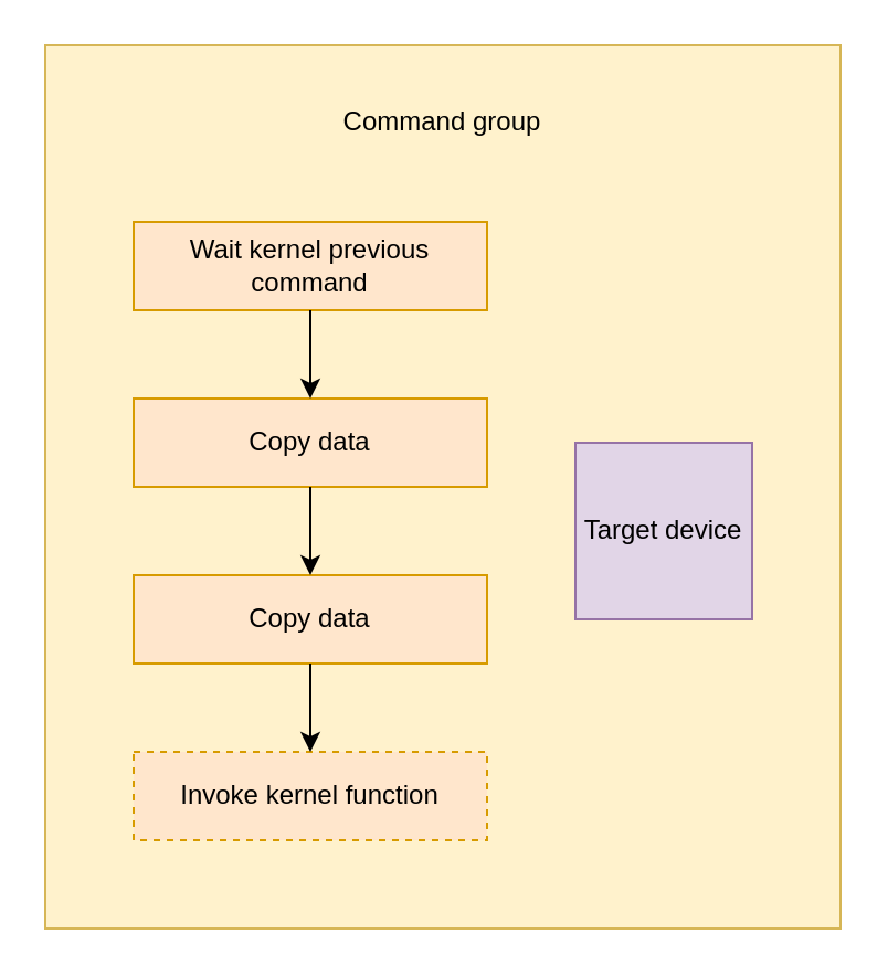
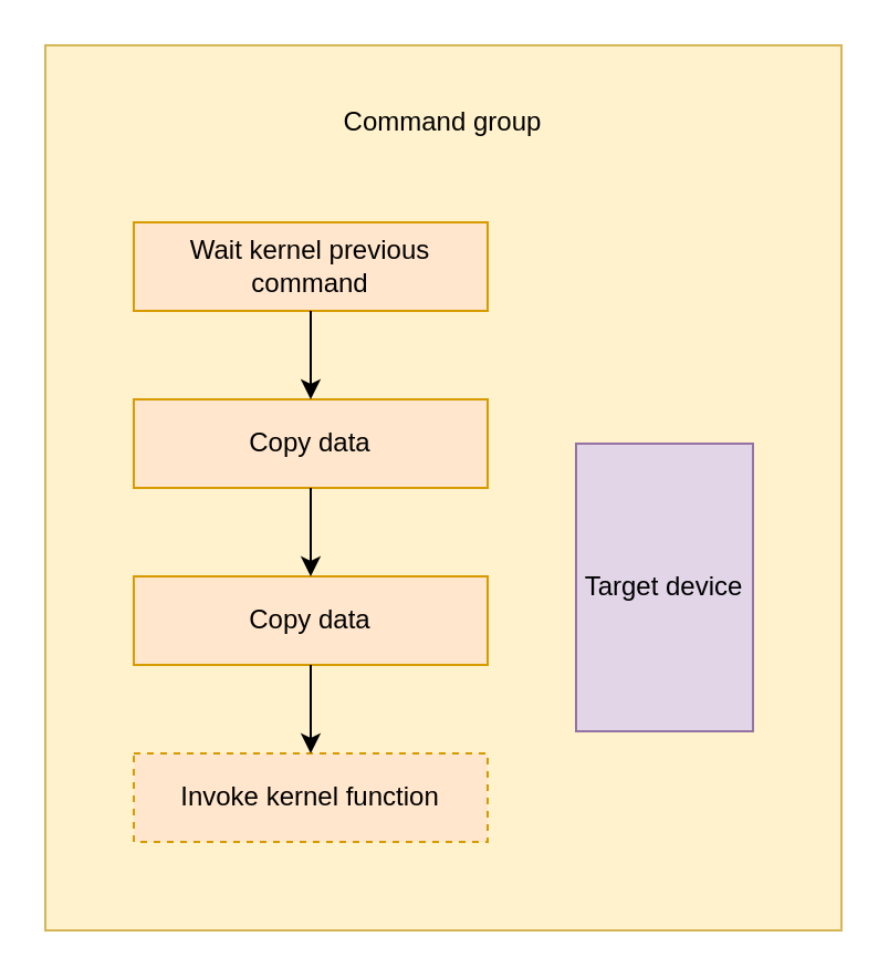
  <mxCell id="0" />
  <mxCell id="1" parent="0" />
  <mxCell id="2" value="Command group&lt;br&gt;&lt;br&gt;&lt;br&gt;&lt;br&gt;&lt;br&gt;&lt;br&gt;&lt;br&gt;&lt;br&gt;&lt;br&gt;&lt;br&gt;&lt;br&gt;&lt;br&gt;&lt;br&gt;&lt;br&gt;&lt;br&gt;&lt;br&gt;&lt;br&gt;&lt;br&gt;&lt;br&gt;&lt;br&gt;&lt;br&gt;&lt;br&gt;&lt;br&gt;&lt;br&gt;" style="rounded=0;whiteSpace=wrap;html=1;fillColor=#fff2cc;strokeColor=#d6b656;" parent="1" vertex="1"><mxGeometry x="20" y="20" width="360" height="400" as="geometry" /></mxCell>
  <mxCell id="3" value="Invoke kernel function" style="rounded=0;whiteSpace=wrap;html=1;fillColor=#ffe6cc;strokeColor=#d79b00;dashed=1;" vertex="1" parent="1"><mxGeometry x="60" y="340" width="160" height="40" as="geometry" /></mxCell>
  <mxCell id="4" value="Copy data" style="rounded=0;whiteSpace=wrap;html=1;fillColor=#ffe6cc;strokeColor=#d79b00;" vertex="1" parent="1"><mxGeometry x="60" y="260" width="160" height="40" as="geometry" /></mxCell>
  <mxCell id="5" value="Copy data" style="rounded=0;whiteSpace=wrap;html=1;fillColor=#ffe6cc;strokeColor=#d79b00;" vertex="1" parent="1"><mxGeometry x="60" y="180" width="160" height="40" as="geometry" /></mxCell>
  <mxCell id="6" value="" style="endArrow=classic;html=1;entryX=0.5;entryY=0;entryDx=0;entryDy=0;exitX=0.5;exitY=1;exitDx=0;exitDy=0;" edge="1" parent="1" source="4" target="3"><mxGeometry width="50" height="50" relative="1" as="geometry"><mxPoint x="50" y="380" as="sourcePoint" /><mxPoint x="100" y="330" as="targetPoint" /></mxGeometry></mxCell>
  <mxCell id="7" value="" style="endArrow=classic;html=1;exitX=0.5;exitY=1;exitDx=0;exitDy=0;entryX=0.5;entryY=0;entryDx=0;entryDy=0;" edge="1" parent="1" source="5" target="4"><mxGeometry width="50" height="50" relative="1" as="geometry"><mxPoint x="150" y="310" as="sourcePoint" /><mxPoint x="80" y="240" as="targetPoint" /></mxGeometry></mxCell>
  <mxCell id="8" value="Wait kernel previous command" style="rounded=0;whiteSpace=wrap;html=1;fillColor=#ffe6cc;strokeColor=#d79b00;" vertex="1" parent="1"><mxGeometry x="60" y="100" width="160" height="40" as="geometry" /></mxCell>
  <mxCell id="9" value="" style="endArrow=classic;html=1;exitX=0.5;exitY=1;exitDx=0;exitDy=0;entryX=0.5;entryY=0;entryDx=0;entryDy=0;" edge="1" parent="1" source="8" target="5"><mxGeometry width="50" height="50" relative="1" as="geometry"><mxPoint x="150" y="230" as="sourcePoint" /><mxPoint x="250" y="170" as="targetPoint" /></mxGeometry></mxCell>
- <mxCell id="10" value="Target device" style="rounded=0;whiteSpace=wrap;html=1;fillColor=#e1d5e7;strokeColor=#9673a6;" vertex="1" parent="1"><mxGeometry x="260" y="200" width="80" height="80" as="geometry" /></mxCell>
+ <mxCell id="10" value="Target device" style="rounded=0;whiteSpace=wrap;html=1;fillColor=#e1d5e7;strokeColor=#9673a6;" vertex="1" parent="1"><mxGeometry x="260" y="200" width="80" height="130" as="geometry" /></mxCell>
